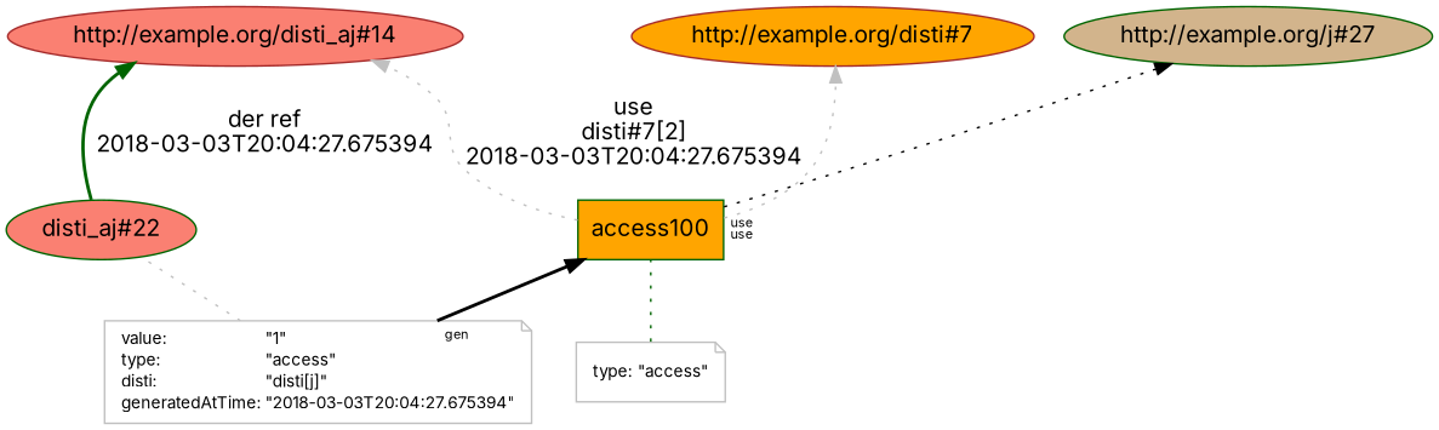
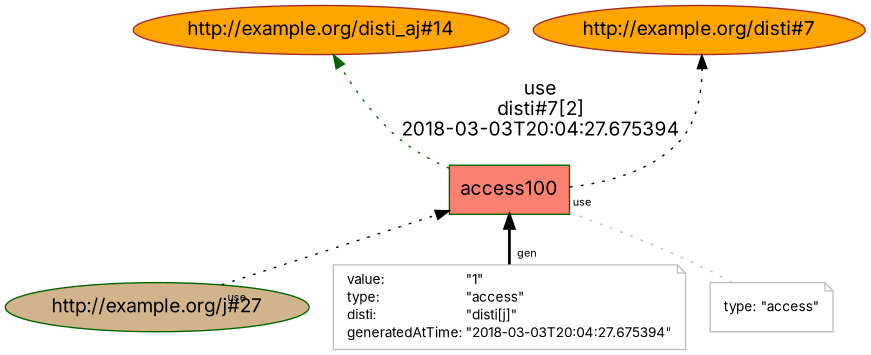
  digraph {
    fontname=Inter
    rankdir=BT
    node [color=darkgreen fontname=Inter style=filled]
    edge [fontname=Inter labelangle=60.0 labeldistance=1.5 labelfontsize=8 rotation=20 style=dotted]
-   n1 [fillcolor=salmon label="disti_aj#22"]
-   "http://example.org/disti_aj#14" [color=brown fillcolor=salmon]
-   n3 [fillcolor=orange label=access100 shape=polygon sides=4]
+   "http://example.org/disti_aj#14" [color=brown fillcolor=orange]
+   n3 [fillcolor=salmon label=access100 shape=polygon sides=4]
    "http://example.org/disti#7" [color=brown fillcolor=orange]
    n5 [fillcolor=tan label="http://example.org/j#27"]
    n6 [color=gray fontcolor=black fontsize=10 label=<<TABLE cellpadding="0" border="0"> 	<TR> 	    <TD align="left">value:</TD> 	    <TD align="left">&quot;1&quot;</TD> 	</TR> 	<TR> 	    <TD align="left">type:</TD> 	    <TD align="left">&quot;access&quot;</TD> 	</TR> 	<TR> 	    <TD align="left">disti:</TD> 	    <TD align="left">&quot;disti[j]&quot;</TD> 	</TR> 	<TR> 	    <TD align="left">generatedAtTime:</TD> 	    <TD align="left">&quot;2018-03-03T20:04:27.675394&quot;</TD> 	</TR> </TABLE>> shape=note style=""]
    n7 [color=gray fontcolor=black fontsize=10 label=<<TABLE cellpadding="0" border="0"> 	<TR> 	    <TD align="left">type:</TD> 	    <TD align="left">&quot;access&quot;</TD> 	</TR> </TABLE>> shape=note style=""]
-   n1 -> "http://example.org/disti_aj#14" [color=darkgreen label="der ref\n2018-03-03T20:04:27.675394" style=bold]
-   n3 -> "http://example.org/disti_aj#14" [color=gray label="use\ndisti#7[2]\n2018-03-03T20:04:27.675394"]
-   n3 -> "http://example.org/disti#7" [taillabel=use color=gray]
-   n3 -> n5 [taillabel=use]
-   n6 -> n1 [arrowhead=none color=gray labelangle="" labeldistance="" labelfontsize="" rotation=""]
+   n3 -> "http://example.org/disti_aj#14" [color=darkgreen label="use\ndisti#7[2]\n2018-03-03T20:04:27.675394"]
+   n3 -> "http://example.org/disti#7" [taillabel=use]
+   n5 -> n3 [taillabel=use]
    n6 -> n3 [style=bold taillabel=gen]
-   n7 -> n3 [arrowhead=none color=darkgreen labelangle="" labeldistance="" labelfontsize="" rotation=""]
+   n7 -> n3 [arrowhead=none color=gray labelangle="" labeldistance="" labelfontsize="" rotation=""]
  }
